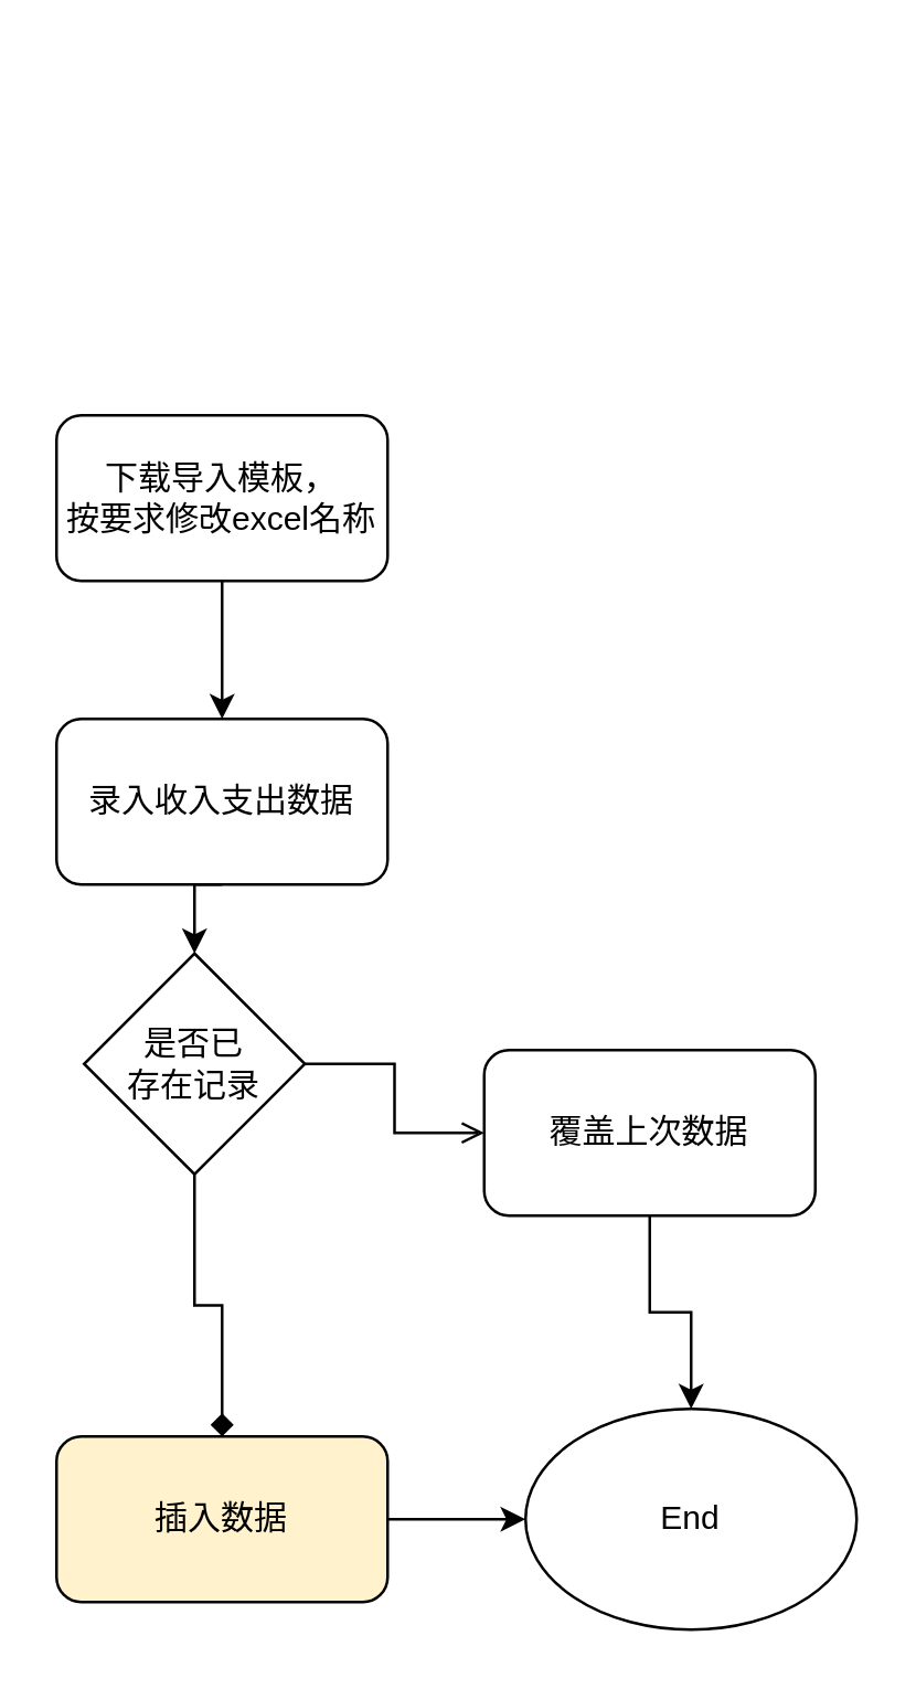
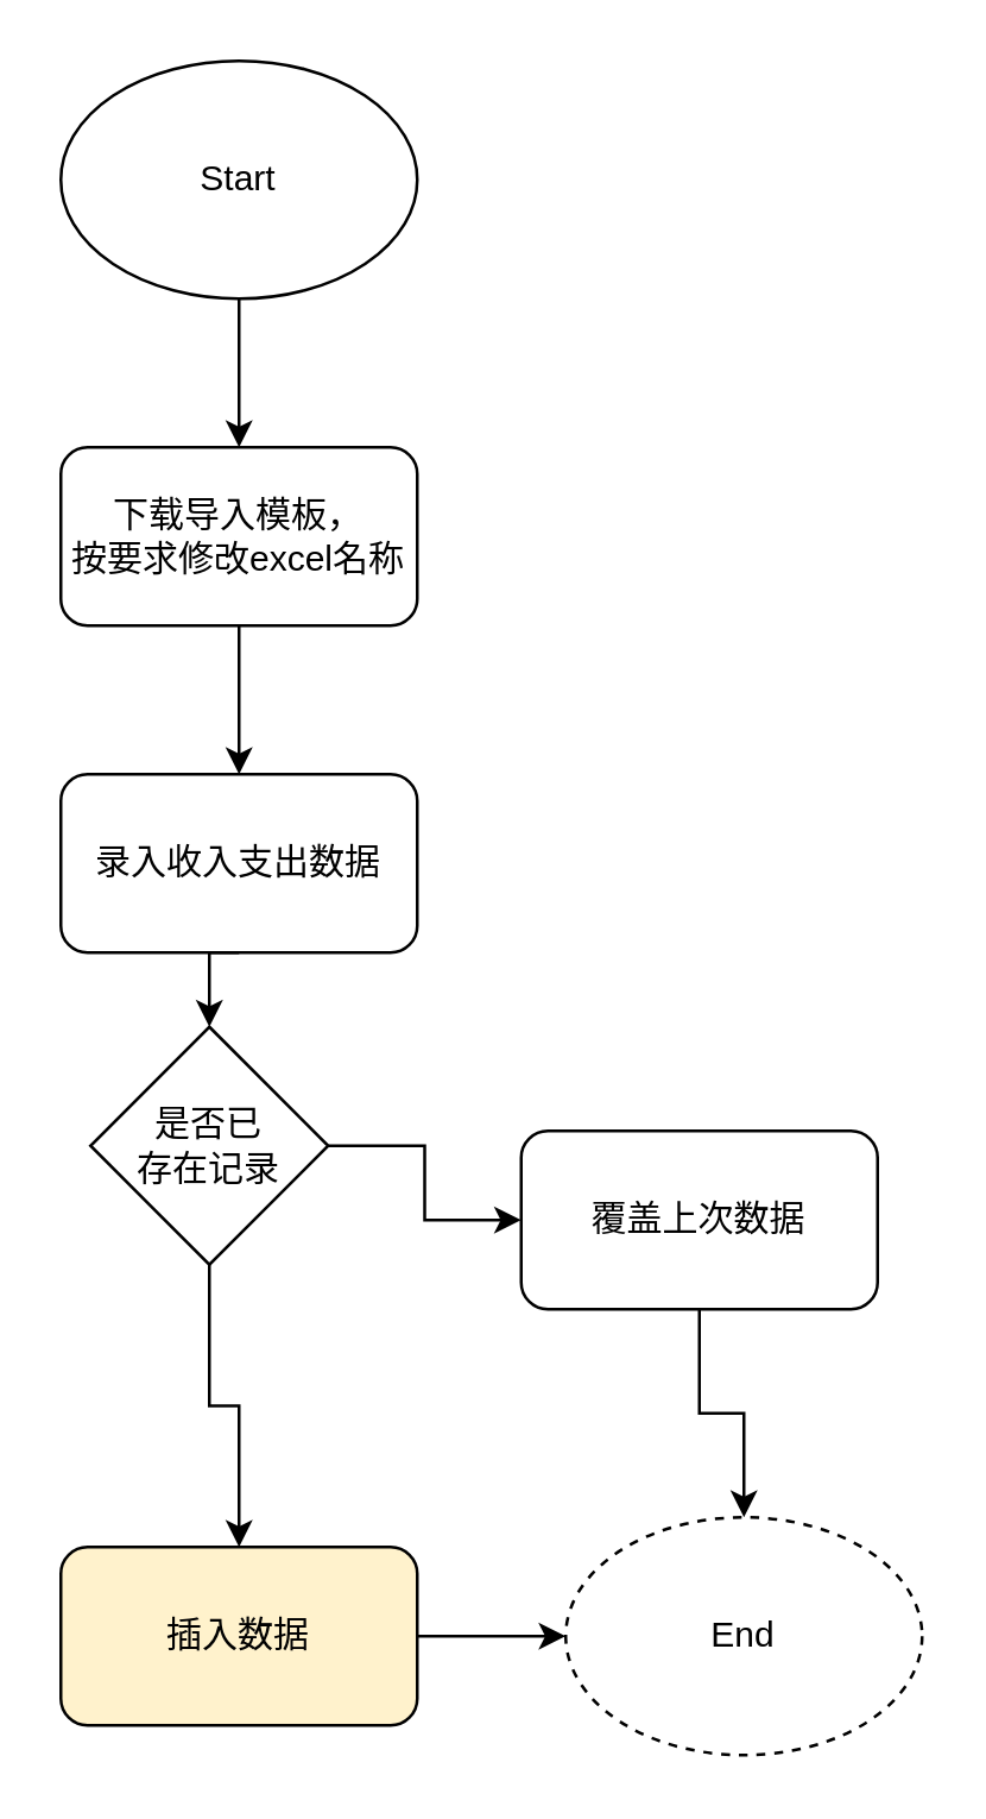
  <mxCell id="0" />
  <mxCell id="1" parent="0" />
+ <mxCell id="2" style="edgeStyle=orthogonalEdgeStyle;rounded=0;orthogonalLoop=1;jettySize=auto;html=1;exitX=0.5;exitY=1;exitDx=0;exitDy=0;" edge="1" parent="1" source="3" target="5"><mxGeometry relative="1" as="geometry" /></mxCell>
+ <mxCell id="3" value="Start" style="ellipse;whiteSpace=wrap;html=1;" vertex="1" parent="1"><mxGeometry x="20" y="20" width="120" height="80" as="geometry" /></mxCell>
  <mxCell id="4" style="edgeStyle=orthogonalEdgeStyle;rounded=0;orthogonalLoop=1;jettySize=auto;html=1;exitX=0.5;exitY=1;exitDx=0;exitDy=0;entryX=0.5;entryY=0;entryDx=0;entryDy=0;" edge="1" parent="1" source="5" target="7"><mxGeometry relative="1" as="geometry" /></mxCell>
  <mxCell id="5" value="下载导入模板，&lt;br&gt;按要求修改excel名称" style="rounded=1;whiteSpace=wrap;html=1;" vertex="1" parent="1"><mxGeometry x="20" y="150" width="120" height="60" as="geometry" /></mxCell>
  <mxCell id="6" style="edgeStyle=orthogonalEdgeStyle;rounded=0;orthogonalLoop=1;jettySize=auto;html=1;exitX=0.5;exitY=1;exitDx=0;exitDy=0;entryX=0.5;entryY=0;entryDx=0;entryDy=0;" edge="1" parent="1" source="7" target="10"><mxGeometry relative="1" as="geometry" /></mxCell>
  <mxCell id="7" value="录入收入支出数据" style="rounded=1;whiteSpace=wrap;html=1;" vertex="1" parent="1"><mxGeometry x="20" y="260" width="120" height="60" as="geometry" /></mxCell>
- <mxCell id="8" style="edgeStyle=orthogonalEdgeStyle;rounded=0;orthogonalLoop=1;jettySize=auto;html=1;exitX=0.5;exitY=1;exitDx=0;exitDy=0;entryX=0.5;entryY=0;entryDx=0;entryDy=0;endArrow=diamond;" edge="1" parent="1" source="10" target="14"><mxGeometry relative="1" as="geometry" /></mxCell>
- <mxCell id="9" style="edgeStyle=orthogonalEdgeStyle;rounded=0;orthogonalLoop=1;jettySize=auto;html=1;exitX=1;exitY=0.5;exitDx=0;exitDy=0;endArrow=open;" edge="1" parent="1" source="10" target="12"><mxGeometry relative="1" as="geometry" /></mxCell>
+ <mxCell id="8" style="edgeStyle=orthogonalEdgeStyle;rounded=0;orthogonalLoop=1;jettySize=auto;html=1;exitX=0.5;exitY=1;exitDx=0;exitDy=0;entryX=0.5;entryY=0;entryDx=0;entryDy=0;" edge="1" parent="1" source="10" target="14"><mxGeometry relative="1" as="geometry" /></mxCell>
+ <mxCell id="9" style="edgeStyle=orthogonalEdgeStyle;rounded=0;orthogonalLoop=1;jettySize=auto;html=1;exitX=1;exitY=0.5;exitDx=0;exitDy=0;" edge="1" parent="1" source="10" target="12"><mxGeometry relative="1" as="geometry" /></mxCell>
  <mxCell id="10" value="是否已&lt;br&gt;存在记录" style="rhombus;whiteSpace=wrap;html=1;" vertex="1" parent="1"><mxGeometry x="30" y="345" width="80" height="80" as="geometry" /></mxCell>
  <mxCell id="11" style="edgeStyle=orthogonalEdgeStyle;rounded=0;orthogonalLoop=1;jettySize=auto;html=1;exitX=0.5;exitY=1;exitDx=0;exitDy=0;entryX=0.5;entryY=0;entryDx=0;entryDy=0;" edge="1" parent="1" source="12" target="15"><mxGeometry relative="1" as="geometry" /></mxCell>
  <mxCell id="12" value="覆盖上次数据" style="rounded=1;whiteSpace=wrap;html=1;" vertex="1" parent="1"><mxGeometry x="175" y="380" width="120" height="60" as="geometry" /></mxCell>
  <mxCell id="13" style="edgeStyle=orthogonalEdgeStyle;rounded=0;orthogonalLoop=1;jettySize=auto;html=1;exitX=1;exitY=0.5;exitDx=0;exitDy=0;" edge="1" parent="1" source="14" target="15"><mxGeometry relative="1" as="geometry" /></mxCell>
  <mxCell id="14" value="插入数据" style="rounded=1;whiteSpace=wrap;html=1;fillColor=#fff2cc;" vertex="1" parent="1"><mxGeometry x="20" y="520" width="120" height="60" as="geometry" /></mxCell>
- <mxCell id="15" value="End" style="ellipse;whiteSpace=wrap;html=1;" vertex="1" parent="1"><mxGeometry x="190" y="510" width="120" height="80" as="geometry" /></mxCell>
+ <mxCell id="15" value="End" style="ellipse;whiteSpace=wrap;html=1;dashed=1;" vertex="1" parent="1"><mxGeometry x="190" y="510" width="120" height="80" as="geometry" /></mxCell>
